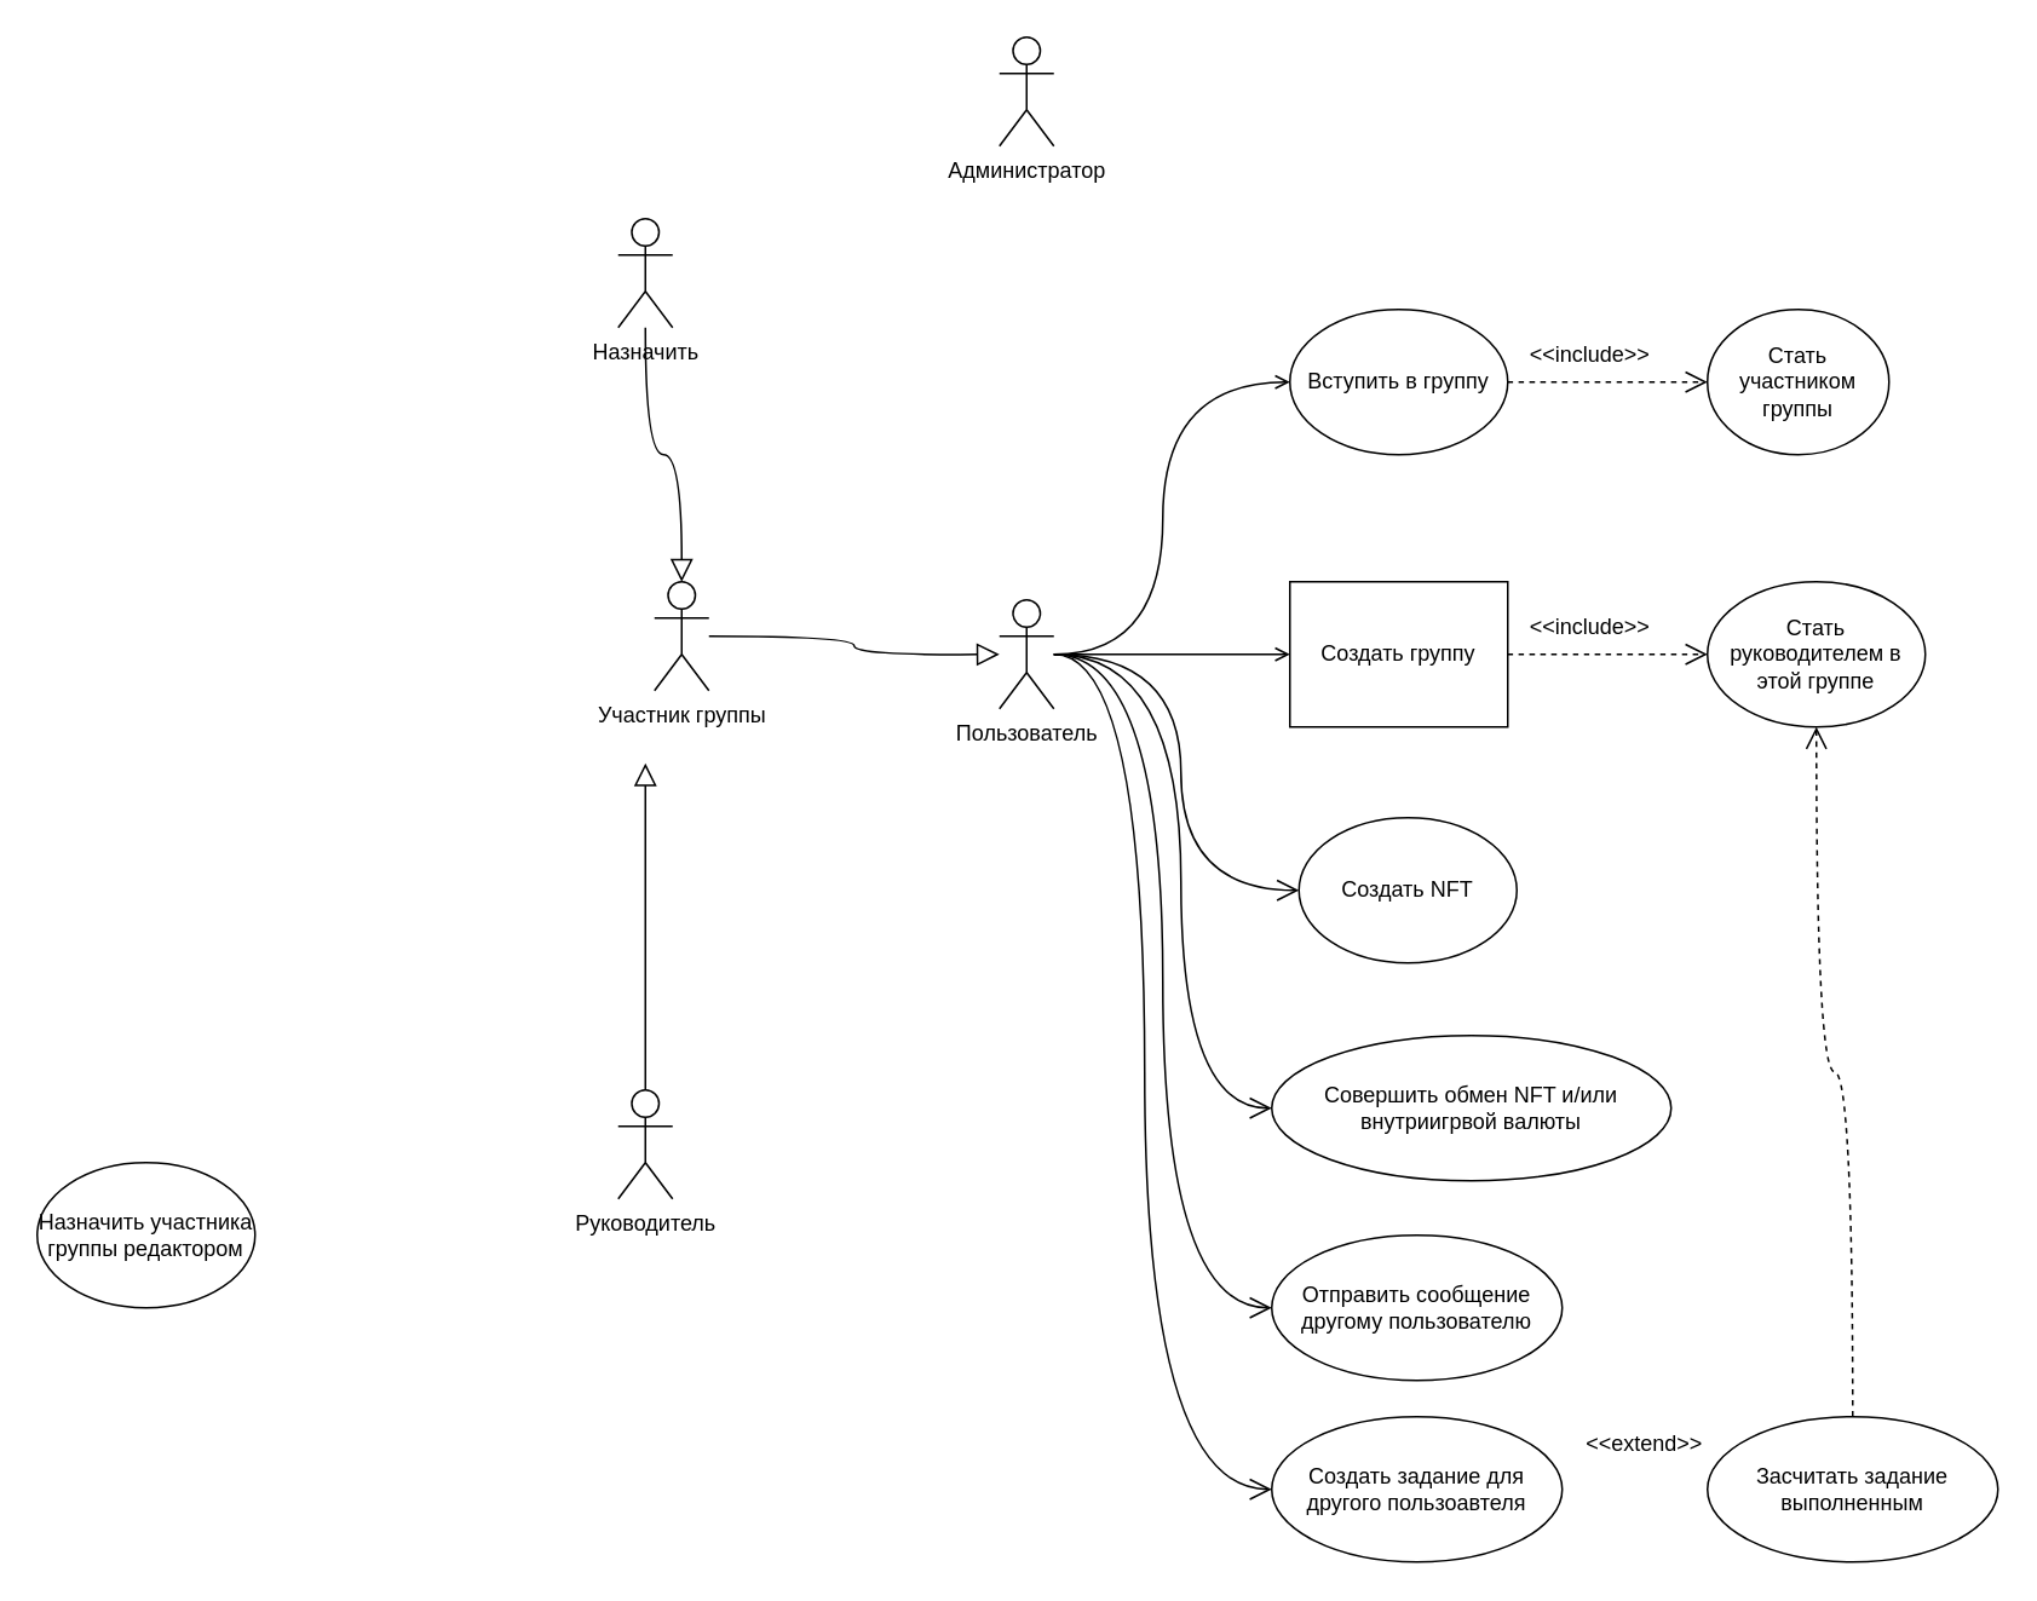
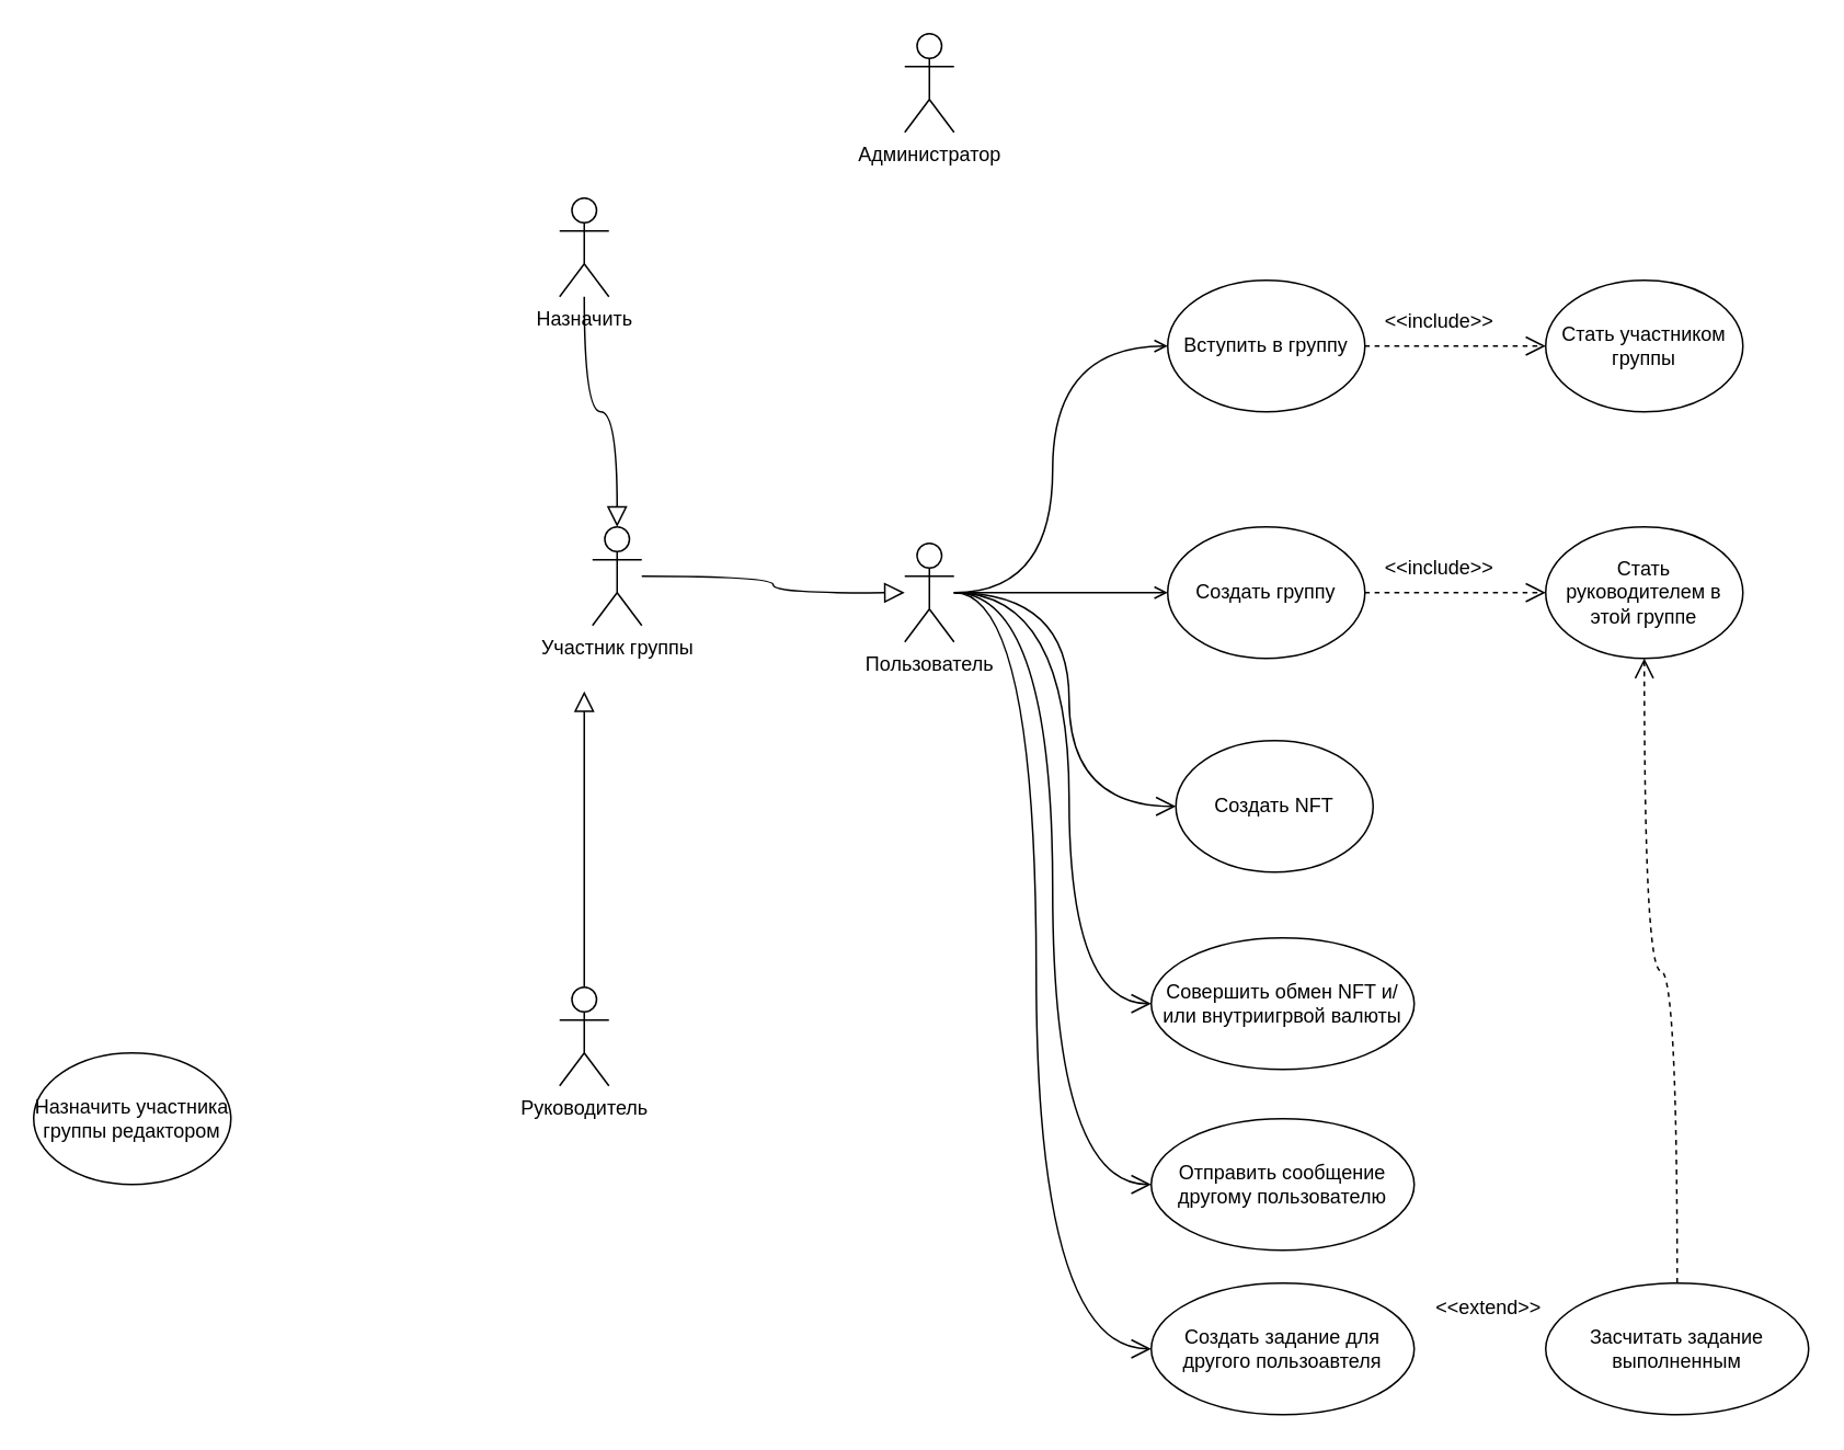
  <mxCell id="0" />
  <mxCell id="1" parent="0" />
  <mxCell id="2" style="edgeStyle=orthogonalEdgeStyle;rounded=0;orthogonalLoop=1;jettySize=auto;html=1;endArrow=open;endFill=0;curved=1;" edge="1" parent="1" source="8" target="15"><mxGeometry relative="1" as="geometry" /></mxCell>
  <mxCell id="3" style="edgeStyle=orthogonalEdgeStyle;rounded=0;orthogonalLoop=1;jettySize=auto;html=1;endArrow=open;endFill=0;elbow=vertical;curved=1;" edge="1" parent="1" source="8" target="16"><mxGeometry relative="1" as="geometry"><Array as="points"><mxPoint x="640" y="360" /><mxPoint x="640" y="210" /></Array></mxGeometry></mxCell>
  <mxCell id="4" style="edgeStyle=orthogonalEdgeStyle;curved=1;rounded=0;orthogonalLoop=1;jettySize=auto;html=1;endArrow=open;endFill=0;startSize=10;endSize=10;elbow=vertical;" edge="1" parent="1" source="8" target="17"><mxGeometry relative="1" as="geometry"><Array as="points"><mxPoint x="650" y="360" /><mxPoint x="650" y="490" /></Array></mxGeometry></mxCell>
  <mxCell id="5" style="edgeStyle=orthogonalEdgeStyle;curved=1;rounded=0;orthogonalLoop=1;jettySize=auto;html=1;endArrow=open;endFill=0;startSize=10;endSize=10;elbow=vertical;" edge="1" parent="1" source="8" target="23"><mxGeometry relative="1" as="geometry"><Array as="points"><mxPoint x="650" y="360" /><mxPoint x="650" y="610" /></Array></mxGeometry></mxCell>
  <mxCell id="6" style="edgeStyle=orthogonalEdgeStyle;curved=1;rounded=0;orthogonalLoop=1;jettySize=auto;html=1;endArrow=open;endFill=0;startSize=10;endSize=10;elbow=vertical;" edge="1" parent="1" source="8" target="24"><mxGeometry relative="1" as="geometry"><Array as="points"><mxPoint x="640" y="360" /><mxPoint x="640" y="720" /></Array></mxGeometry></mxCell>
  <mxCell id="7" style="edgeStyle=orthogonalEdgeStyle;curved=1;rounded=0;orthogonalLoop=1;jettySize=auto;html=1;endArrow=open;endFill=0;startSize=10;endSize=10;elbow=vertical;" edge="1" parent="1" source="8" target="25"><mxGeometry relative="1" as="geometry"><Array as="points"><mxPoint x="630" y="360" /><mxPoint x="630" y="820" /></Array></mxGeometry></mxCell>
  <mxCell id="8" value="Пользователь" style="shape=umlActor;verticalLabelPosition=bottom;verticalAlign=top;html=1;outlineConnect=0;" vertex="1" parent="1"><mxGeometry x="550" y="330" width="30" height="60" as="geometry" /></mxCell>
  <mxCell id="9" value="Администратор" style="shape=umlActor;verticalLabelPosition=bottom;verticalAlign=top;html=1;outlineConnect=0;" vertex="1" parent="1"><mxGeometry x="550" y="20" width="30" height="60" as="geometry" /></mxCell>
  <mxCell id="10" style="edgeStyle=orthogonalEdgeStyle;curved=1;rounded=0;orthogonalLoop=1;jettySize=auto;html=1;entryX=0.5;entryY=0;entryDx=0;entryDy=0;entryPerimeter=0;endArrow=block;endFill=0;startSize=10;endSize=10;elbow=vertical;" edge="1" parent="1" source="11" target="30"><mxGeometry relative="1" as="geometry" /></mxCell>
  <mxCell id="11" value="Назначить" style="shape=umlActor;verticalLabelPosition=bottom;verticalAlign=top;html=1;outlineConnect=0;" vertex="1" parent="1"><mxGeometry x="340" y="120" width="30" height="60" as="geometry" /></mxCell>
  <mxCell id="12" style="edgeStyle=orthogonalEdgeStyle;curved=1;rounded=0;orthogonalLoop=1;jettySize=auto;html=1;endArrow=block;endFill=0;startSize=10;endSize=10;elbow=vertical;" edge="1" parent="1" source="13"><mxGeometry relative="1" as="geometry"><mxPoint x="355" y="420" as="targetPoint" /></mxGeometry></mxCell>
  <mxCell id="13" value="Руководитель" style="shape=umlActor;verticalLabelPosition=bottom;verticalAlign=top;html=1;outlineConnect=0;" vertex="1" parent="1"><mxGeometry x="340" y="600" width="30" height="60" as="geometry" /></mxCell>
  <mxCell id="14" style="edgeStyle=orthogonalEdgeStyle;curved=1;rounded=0;orthogonalLoop=1;jettySize=auto;html=1;endArrow=open;endFill=0;startSize=10;endSize=10;elbow=vertical;dashed=1;" edge="1" parent="1" source="15" target="18"><mxGeometry relative="1" as="geometry" /></mxCell>
- <mxCell id="15" value="Создать группу" style="whiteSpace=wrap;html=1;rounded=0;" vertex="1" parent="1"><mxGeometry x="710" y="320" width="120" height="80" as="geometry" /></mxCell>
+ <mxCell id="15" value="Создать группу" style="ellipse;whiteSpace=wrap;html=1;" vertex="1" parent="1"><mxGeometry x="710" y="320" width="120" height="80" as="geometry" /></mxCell>
  <mxCell id="16" value="Вступить в группу" style="ellipse;whiteSpace=wrap;html=1;" vertex="1" parent="1"><mxGeometry x="710" y="170" width="120" height="80" as="geometry" /></mxCell>
  <mxCell id="17" value="Создать NFT" style="ellipse;whiteSpace=wrap;html=1;" vertex="1" parent="1"><mxGeometry x="715" y="450" width="120" height="80" as="geometry" /></mxCell>
  <mxCell id="18" value="Стать руководителем в этой группе" style="ellipse;whiteSpace=wrap;html=1;" vertex="1" parent="1"><mxGeometry x="940" y="320" width="120" height="80" as="geometry" /></mxCell>
  <mxCell id="19" value="&amp;lt;&amp;lt;include&amp;gt;&amp;gt;" style="text;html=1;align=center;verticalAlign=middle;resizable=0;points=[];autosize=1;strokeColor=none;fillColor=none;" vertex="1" parent="1"><mxGeometry x="830" y="330" width="90" height="30" as="geometry" /></mxCell>
- <mxCell id="20" value="Стать участником группы" style="ellipse;whiteSpace=wrap;html=1;" vertex="1" parent="1"><mxGeometry x="940" y="170" width="100" height="80" as="geometry" /></mxCell>
+ <mxCell id="20" value="Стать участником группы" style="ellipse;whiteSpace=wrap;html=1;" vertex="1" parent="1"><mxGeometry x="940" y="170" width="120" height="80" as="geometry" /></mxCell>
  <mxCell id="21" style="edgeStyle=orthogonalEdgeStyle;curved=1;rounded=0;orthogonalLoop=1;jettySize=auto;html=1;endArrow=open;endFill=0;startSize=10;endSize=10;elbow=vertical;dashed=1;" edge="1" parent="1" source="16" target="20"><mxGeometry relative="1" as="geometry"><mxPoint x="840" y="200" as="sourcePoint" /><mxPoint x="950" y="200" as="targetPoint" /></mxGeometry></mxCell>
  <mxCell id="22" value="&amp;lt;&amp;lt;include&amp;gt;&amp;gt;" style="text;html=1;align=center;verticalAlign=middle;resizable=0;points=[];autosize=1;strokeColor=none;fillColor=none;" vertex="1" parent="1"><mxGeometry x="830" y="180" width="90" height="30" as="geometry" /></mxCell>
- <mxCell id="23" value="Совершить обмен NFT и/или внутриигрвой валюты" style="ellipse;whiteSpace=wrap;html=1;" vertex="1" parent="1"><mxGeometry x="700" y="570" width="220" height="80" as="geometry" /></mxCell>
+ <mxCell id="23" value="Совершить обмен NFT и/или внутриигрвой валюты" style="ellipse;whiteSpace=wrap;html=1;" vertex="1" parent="1"><mxGeometry x="700" y="570" width="160" height="80" as="geometry" /></mxCell>
  <mxCell id="24" value="Отправить сообщение другому пользователю" style="ellipse;whiteSpace=wrap;html=1;" vertex="1" parent="1"><mxGeometry x="700" y="680" width="160" height="80" as="geometry" /></mxCell>
  <mxCell id="25" value="Создать задание для другого пользоавтеля" style="ellipse;whiteSpace=wrap;html=1;" vertex="1" parent="1"><mxGeometry x="700" y="780" width="160" height="80" as="geometry" /></mxCell>
  <mxCell id="26" style="edgeStyle=orthogonalEdgeStyle;curved=1;rounded=0;orthogonalLoop=1;jettySize=auto;html=1;endArrow=open;endFill=0;startSize=10;endSize=10;elbow=vertical;dashed=1;" edge="1" parent="1" source="27" target="18"><mxGeometry relative="1" as="geometry" /></mxCell>
  <mxCell id="27" value="Засчитать задание выполненным" style="ellipse;whiteSpace=wrap;html=1;" vertex="1" parent="1"><mxGeometry x="940" y="780" width="160" height="80" as="geometry" /></mxCell>
  <mxCell id="28" value="&amp;lt;&amp;lt;extend&amp;gt;&amp;gt;" style="text;html=1;align=center;verticalAlign=middle;resizable=0;points=[];autosize=1;strokeColor=none;fillColor=none;" vertex="1" parent="1"><mxGeometry x="860" y="780" width="90" height="30" as="geometry" /></mxCell>
  <mxCell id="29" style="edgeStyle=orthogonalEdgeStyle;curved=1;rounded=0;orthogonalLoop=1;jettySize=auto;html=1;endArrow=block;endFill=0;startSize=10;endSize=10;elbow=vertical;" edge="1" parent="1" source="30"><mxGeometry relative="1" as="geometry"><mxPoint x="550" y="360" as="targetPoint" /></mxGeometry></mxCell>
  <mxCell id="30" value="Участник группы" style="shape=umlActor;verticalLabelPosition=bottom;verticalAlign=top;html=1;outlineConnect=0;" vertex="1" parent="1"><mxGeometry x="360" y="320" width="30" height="60" as="geometry" /></mxCell>
  <mxCell id="31" value="Назначить участника группы редактором" style="ellipse;whiteSpace=wrap;html=1;" vertex="1" parent="1"><mxGeometry x="20" y="640" width="120" height="80" as="geometry" /></mxCell>
